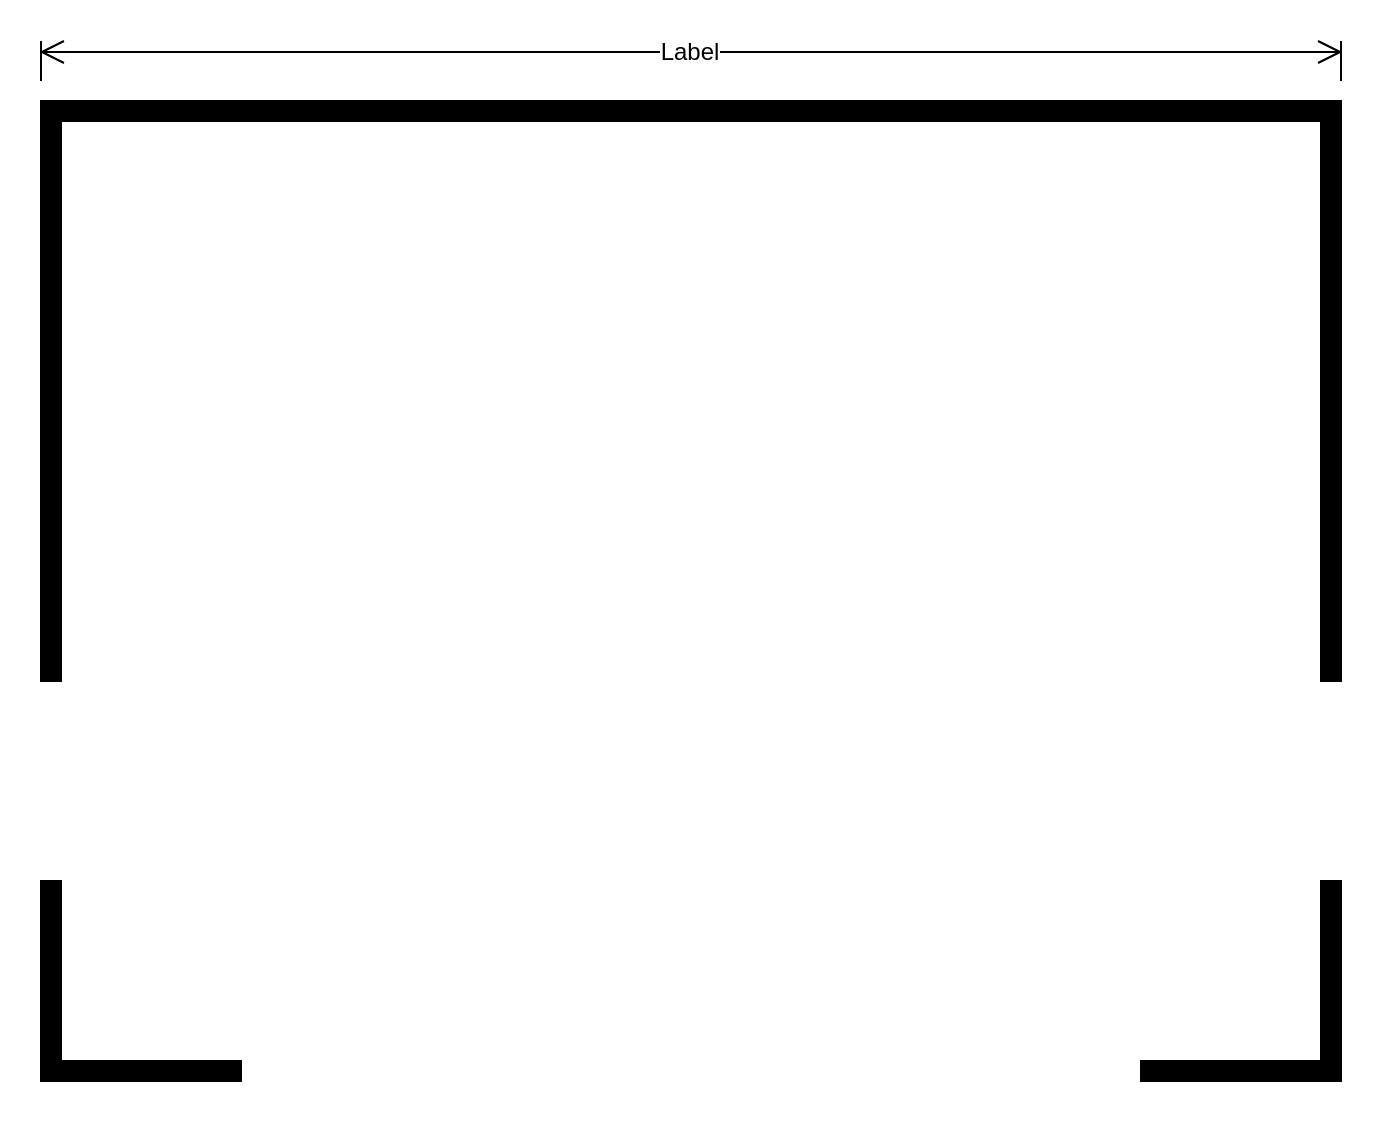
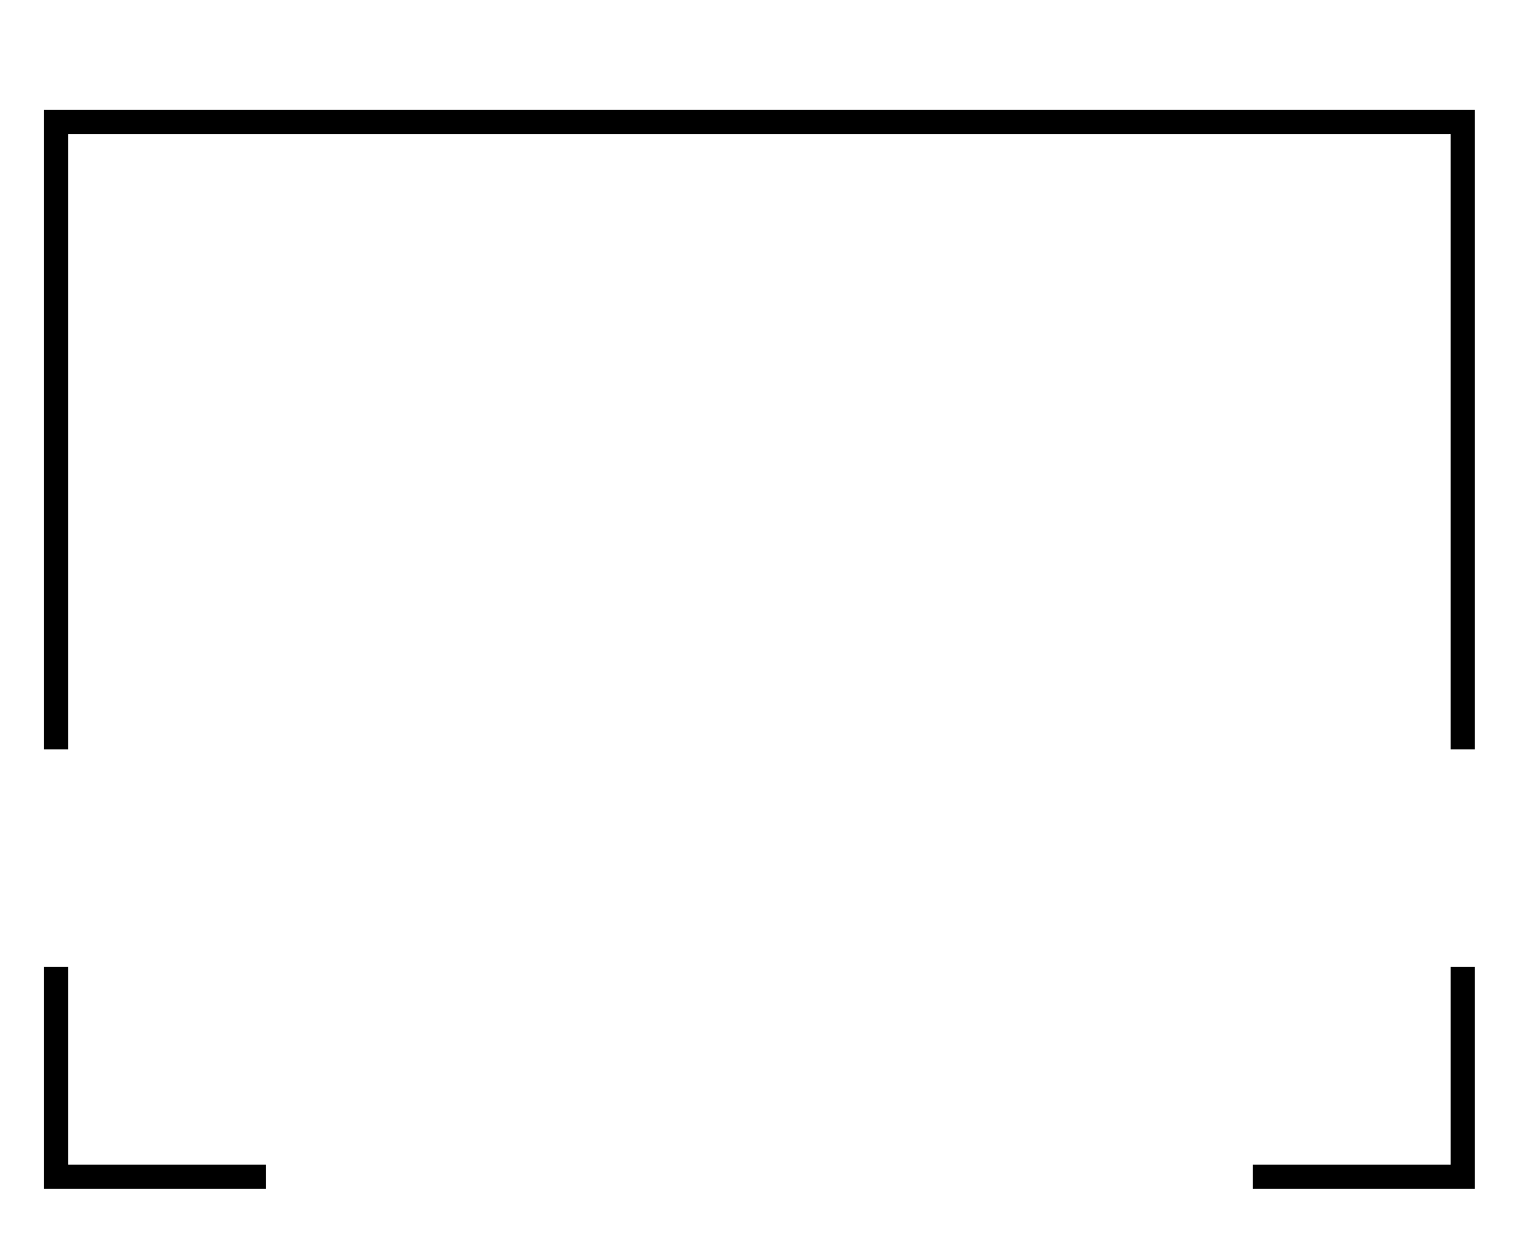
  <mxCell id="0" />
  <mxCell id="1" parent="0" />
  <mxCell id="2" value="" style="verticalLabelPosition=bottom;html=1;verticalAlign=top;align=center;shape=mxgraph.floorplan.wallCorner;fillColor=strokeColor;" vertex="1" parent="1"><mxGeometry x="20" y="50" width="360" height="290" as="geometry" /></mxCell>
  <mxCell id="3" value="" style="verticalLabelPosition=bottom;html=1;verticalAlign=top;align=center;shape=mxgraph.floorplan.wallCorner;fillColor=strokeColor;direction=south;" vertex="1" parent="1"><mxGeometry x="380" y="50" width="290" height="290" as="geometry" /></mxCell>
  <mxCell id="4" value="" style="verticalLabelPosition=bottom;html=1;verticalAlign=top;align=center;shape=mxgraph.floorplan.wallCorner;fillColor=strokeColor;direction=west" vertex="1" parent="1"><mxGeometry x="570" y="440" width="100" height="100" as="geometry" /></mxCell>
  <mxCell id="5" value="" style="verticalLabelPosition=bottom;html=1;verticalAlign=top;align=center;shape=mxgraph.floorplan.wallCorner;fillColor=strokeColor;direction=north" vertex="1" parent="1"><mxGeometry x="20" y="440" width="100" height="100" as="geometry" /></mxCell>
- <mxCell id="6" value="Label" style="shape=dimension;direction=west;whiteSpace=wrap;html=1;align=center;points=[];verticalAlign=top;spacingTop=-8;labelBackgroundColor=#ffffff" vertex="1" parent="1"><mxGeometry x="20" y="20" width="650" height="20" as="geometry" /></mxCell>
